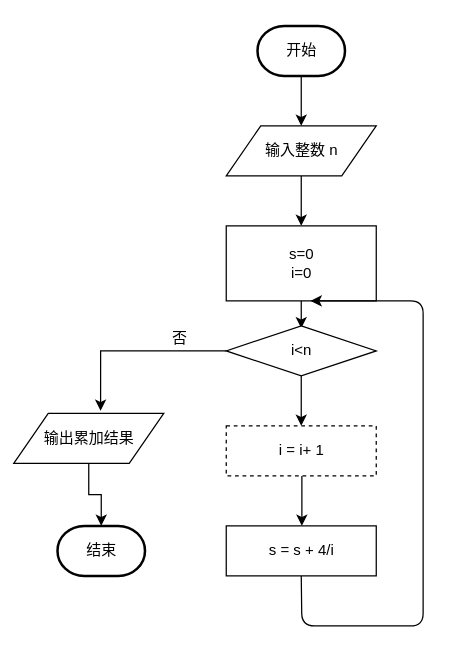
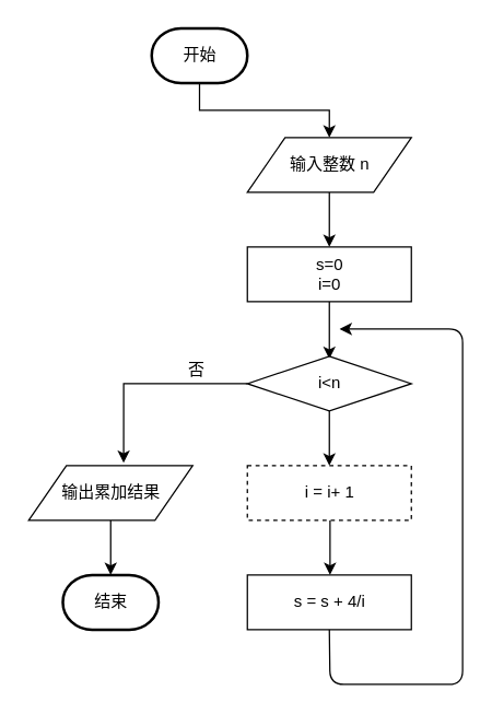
  <mxCell id="0" />
  <mxCell id="1" parent="0" />
  <mxCell id="2" value="" style="edgeStyle=orthogonalEdgeStyle;rounded=0;orthogonalLoop=1;jettySize=auto;html=1;" edge="1" parent="1" source="3" target="5"><mxGeometry relative="1" as="geometry" /></mxCell>
- <mxCell id="3" value="开始" style="strokeWidth=2;html=1;shape=mxgraph.flowchart.terminator;whiteSpace=wrap;" parent="1" vertex="1"><mxGeometry x="205.5" y="20" width="70" height="40" as="geometry" /></mxCell>
+ <mxCell id="3" value="开始" style="strokeWidth=2;html=1;shape=mxgraph.flowchart.terminator;whiteSpace=wrap;" parent="1" vertex="1"><mxGeometry x="110.5" y="20" width="70" height="40" as="geometry" /></mxCell>
  <mxCell id="4" style="edgeStyle=orthogonalEdgeStyle;rounded=0;orthogonalLoop=1;jettySize=auto;html=1;exitX=0.5;exitY=1;exitDx=0;exitDy=0;entryX=0.5;entryY=0;entryDx=0;entryDy=0;" parent="1" source="5" target="7" edge="1"><mxGeometry relative="1" as="geometry" /></mxCell>
  <mxCell id="5" value="输入整数 n" style="shape=parallelogram;html=1;strokeWidth=1;perimeter=parallelogramPerimeter;whiteSpace=wrap;rounded=0;arcSize=12;size=0.23;" parent="1" vertex="1"><mxGeometry x="180.5" y="100" width="120" height="40" as="geometry" /></mxCell>
  <mxCell id="6" style="edgeStyle=orthogonalEdgeStyle;rounded=0;orthogonalLoop=1;jettySize=auto;html=1;exitX=0.5;exitY=1;exitDx=0;exitDy=0;entryX=0.5;entryY=0.05;entryDx=0;entryDy=0;entryPerimeter=0;" parent="1" source="7" target="10" edge="1"><mxGeometry relative="1" as="geometry"><mxPoint x="248" y="330" as="targetPoint" /></mxGeometry></mxCell>
- <mxCell id="7" value="s=0&lt;br&gt;i=0" style="rounded=0;whiteSpace=wrap;html=1;absoluteArcSize=1;arcSize=14;strokeWidth=1;" parent="1" vertex="1"><mxGeometry x="180.5" y="180" width="120" height="60" as="geometry" /></mxCell>
+ <mxCell id="7" value="s=0&lt;br&gt;i=0" style="rounded=0;whiteSpace=wrap;html=1;absoluteArcSize=1;arcSize=14;strokeWidth=1;" parent="1" vertex="1"><mxGeometry x="180.5" y="180" width="120" height="40" as="geometry" /></mxCell>
  <mxCell id="8" style="edgeStyle=orthogonalEdgeStyle;rounded=0;orthogonalLoop=1;jettySize=auto;html=1;" parent="1" source="10" target="12" edge="1"><mxGeometry relative="1" as="geometry"><mxPoint x="248" y="400" as="targetPoint" /></mxGeometry></mxCell>
  <mxCell id="9" style="edgeStyle=orthogonalEdgeStyle;rounded=0;orthogonalLoop=1;jettySize=auto;html=1;entryX=0.579;entryY=-0.05;entryDx=0;entryDy=0;entryPerimeter=0;" edge="1" parent="1" source="10" target="14"><mxGeometry relative="1" as="geometry" /></mxCell>
  <mxCell id="10" value="i&amp;lt;n" style="strokeWidth=1;html=1;shape=mxgraph.flowchart.decision;whiteSpace=wrap;" parent="1" vertex="1"><mxGeometry x="180.5" y="260" width="120" height="40" as="geometry" /></mxCell>
  <mxCell id="11" value="" style="edgeStyle=elbowEdgeStyle;rounded=0;orthogonalLoop=1;jettySize=auto;html=1;" parent="1" source="12" target="19" edge="1"><mxGeometry relative="1" as="geometry" /></mxCell>
  <mxCell id="12" value="i = i+ 1" style="rounded=0;whiteSpace=wrap;html=1;absoluteArcSize=1;arcSize=14;strokeWidth=1;dashed=1;" parent="1" vertex="1"><mxGeometry x="180.5" y="340" width="120" height="40" as="geometry" /></mxCell>
  <mxCell id="13" value="" style="edgeStyle=orthogonalEdgeStyle;rounded=0;orthogonalLoop=1;jettySize=auto;html=1;" edge="1" parent="1" source="14" target="15"><mxGeometry relative="1" as="geometry" /></mxCell>
- <mxCell id="14" value="输出累加结果" style="shape=parallelogram;html=1;strokeWidth=1;perimeter=parallelogramPerimeter;whiteSpace=wrap;rounded=0;arcSize=12;size=0.23;" parent="1" vertex="1"><mxGeometry x="10.5" y="330" width="120" height="40" as="geometry" /></mxCell>
+ <mxCell id="14" value="输出累加结果" style="shape=parallelogram;html=1;strokeWidth=1;perimeter=parallelogramPerimeter;whiteSpace=wrap;rounded=0;arcSize=12;size=0.23;" parent="1" vertex="1"><mxGeometry x="20.5" y="340" width="120" height="40" as="geometry" /></mxCell>
  <mxCell id="15" value="结束" style="strokeWidth=2;html=1;shape=mxgraph.flowchart.terminator;whiteSpace=wrap;" parent="1" vertex="1"><mxGeometry x="45.5" y="420" width="70" height="40" as="geometry" /></mxCell>
  <mxCell id="16" value="是" style="text;html=1;resizable=0;autosize=1;align=center;verticalAlign=middle;points=[];fillColor=none;strokeColor=none;rounded=0;" parent="1" vertex="1"><mxGeometry x="248" y="425" width="30" height="20" as="geometry" /></mxCell>
  <mxCell id="17" value="否" style="text;html=1;resizable=0;autosize=1;align=center;verticalAlign=middle;points=[];fillColor=none;strokeColor=none;rounded=0;" parent="1" vertex="1"><mxGeometry x="128" y="260" width="30" height="20" as="geometry" /></mxCell>
  <mxCell id="18" value="" style="endArrow=classic;html=1;exitX=0.5;exitY=1;exitDx=0;exitDy=0;" parent="1" edge="1" source="19"><mxGeometry width="50" height="50" relative="1" as="geometry"><mxPoint x="309" y="578" as="sourcePoint" /><mxPoint x="248" y="240" as="targetPoint" /><Array as="points"><mxPoint x="241" y="500" /><mxPoint x="338" y="500" /><mxPoint x="338" y="240" /></Array></mxGeometry></mxCell>
  <mxCell id="19" value="s = s + 4/i" style="rounded=0;whiteSpace=wrap;html=1;absoluteArcSize=1;arcSize=14;strokeWidth=1;" parent="1" vertex="1"><mxGeometry x="180.5" y="420" width="120" height="40" as="geometry" /></mxCell>
